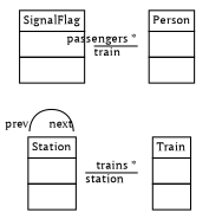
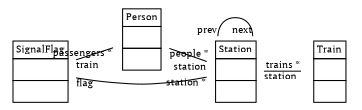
  digraph {
    fontname="PT Serif"
    rankdir=LR
    node [fontname="PT Serif" fontsize=10 shape=none]
    edge [arrowhead=none fontname="PT Serif" fontsize=10]
    n1 [label=<<table border='0' cellborder='1' cellspacing='0'> <tr> <td HREF="../src/Train.java">Train</td> </tr> <tr><td><table border='0' cellborder='0' cellspacing='0'> <tr><td> </td></tr> </table></td></tr> <tr><td><table border='0' cellborder='0' cellspacing='0'> <tr><td> </td></tr> </table></td></tr> </table>>]
    n2 [label=<<table border='0' cellborder='1' cellspacing='0'> <tr> <td HREF="../src/Person.java">Person</td> </tr> <tr><td><table border='0' cellborder='0' cellspacing='0'> <tr><td> </td></tr> </table></td></tr> <tr><td><table border='0' cellborder='0' cellspacing='0'> <tr><td> </td></tr> </table></td></tr> </table>>]
    n3 [label=<<table border='0' cellborder='1' cellspacing='0'> <tr> <td HREF="../src/Station.java">Station</td> </tr> <tr><td><table border='0' cellborder='0' cellspacing='0'> <tr><td> </td></tr> </table></td></tr> <tr><td><table border='0' cellborder='0' cellspacing='0'> <tr><td> </td></tr> </table></td></tr> </table>>]
    n4 [label=<<table border='0' cellborder='1' cellspacing='0'> <tr> <td HREF="../src/SignalFlag.java">SignalFlag</td> </tr> <tr><td><table border='0' cellborder='0' cellspacing='0'> <tr><td> </td></tr> </table></td></tr> <tr><td><table border='0' cellborder='0' cellspacing='0'> <tr><td> </td></tr> </table></td></tr> </table>>]
+   n2 -> n3 [headlabel=station taillabel="people *"]
    n3 -> n1 [headlabel="trains *" taillabel=station]
    n3 -> n3 [headlabel=next taillabel=prev]
    n4 -> n2 [headlabel="passengers *" taillabel=train]
+   n4 -> n3 [headlabel="station *" taillabel=flag]
  }
